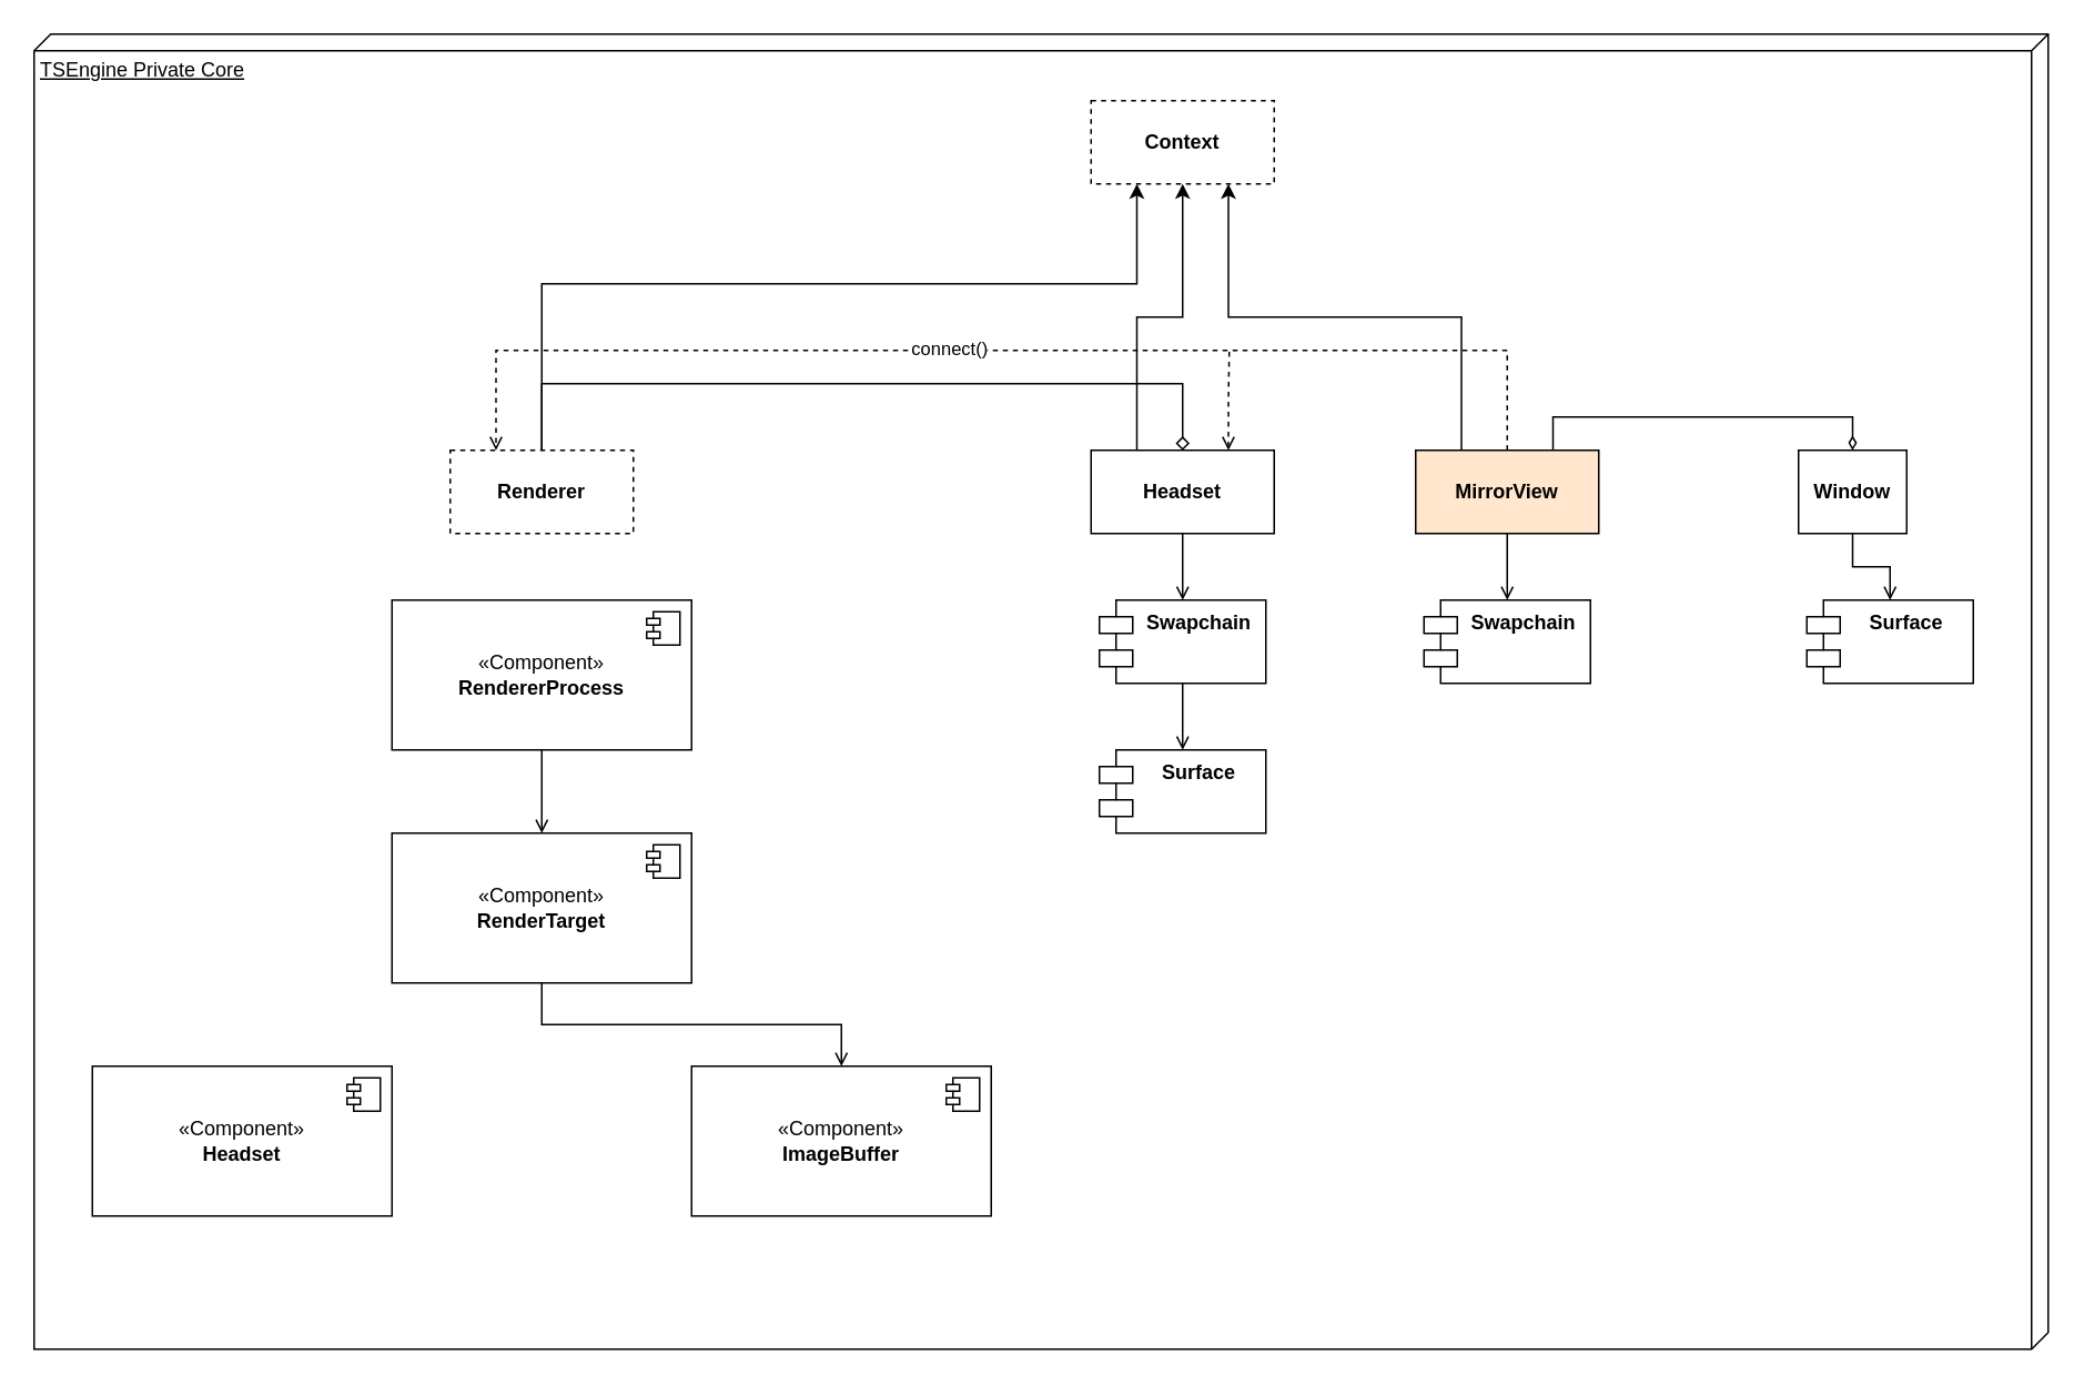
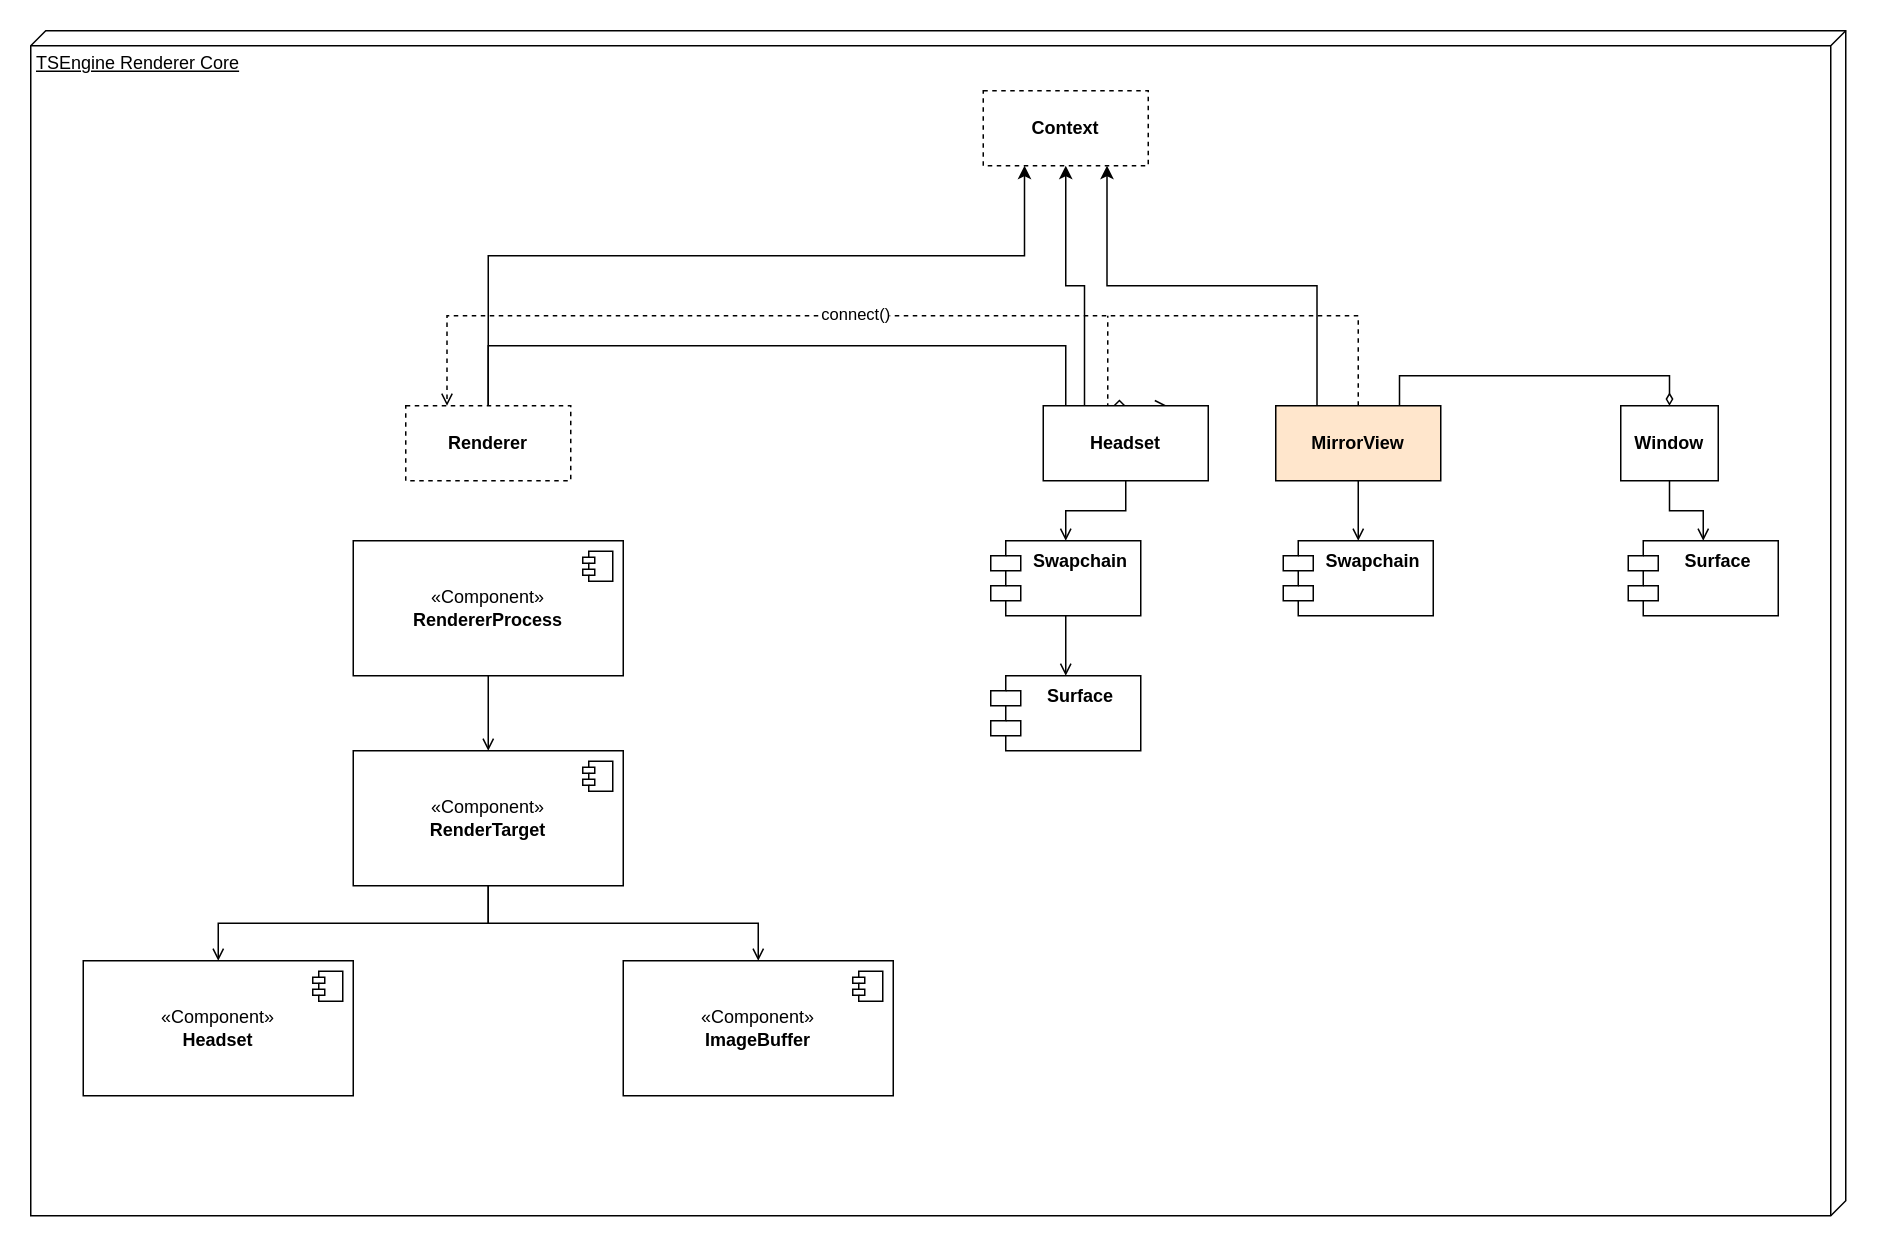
  <mxCell id="0" />
  <mxCell id="1" parent="0" />
- <mxCell id="2" value="TSEngine Private Core" style="verticalAlign=top;align=left;spacingTop=8;spacingLeft=2;spacingRight=12;shape=cube;size=10;direction=south;fontStyle=4;html=1;whiteSpace=wrap;" vertex="1" parent="1"><mxGeometry x="20" y="20" width="1210" height="790" as="geometry" /></mxCell>
+ <mxCell id="2" value="TSEngine Renderer Core" style="verticalAlign=top;align=left;spacingTop=8;spacingLeft=2;spacingRight=12;shape=cube;size=10;direction=south;fontStyle=4;html=1;whiteSpace=wrap;" vertex="1" parent="1"><mxGeometry x="20" y="20" width="1210" height="790" as="geometry" /></mxCell>
  <mxCell id="3" style="edgeStyle=orthogonalEdgeStyle;rounded=0;orthogonalLoop=1;jettySize=auto;html=1;entryX=0.5;entryY=0;entryDx=0;entryDy=0;endArrow=diamond;endFill=0;" edge="1" parent="1" source="5" target="9"><mxGeometry relative="1" as="geometry"><Array as="points"><mxPoint x="325" y="230" /><mxPoint x="710" y="230" /></Array></mxGeometry></mxCell>
  <mxCell id="4" style="edgeStyle=orthogonalEdgeStyle;rounded=0;orthogonalLoop=1;jettySize=auto;html=1;entryX=0.25;entryY=1;entryDx=0;entryDy=0;" edge="1" parent="1" source="5" target="34"><mxGeometry relative="1" as="geometry"><Array as="points"><mxPoint x="325" y="170" /><mxPoint x="683" y="170" /></Array></mxGeometry></mxCell>
  <mxCell id="5" value="Renderer" style="html=1;whiteSpace=wrap;fontStyle=1;dashed=1;" vertex="1" parent="1"><mxGeometry x="270" y="270" width="110" height="50" as="geometry" /></mxCell>
  <mxCell id="6" style="edgeStyle=orthogonalEdgeStyle;rounded=0;orthogonalLoop=1;jettySize=auto;html=1;entryX=0.5;entryY=0;entryDx=0;entryDy=0;endArrow=open;endFill=0;" edge="1" parent="1" source="9" target="22"><mxGeometry relative="1" as="geometry" /></mxCell>
  <mxCell id="7" style="edgeStyle=orthogonalEdgeStyle;rounded=0;orthogonalLoop=1;jettySize=auto;html=1;exitX=0.75;exitY=0;exitDx=0;exitDy=0;endArrow=none;endFill=0;startArrow=open;startFill=0;dashed=1;" edge="1" parent="1" source="9"><mxGeometry relative="1" as="geometry"><mxPoint x="738" y="210" as="targetPoint" /><Array as="points"><mxPoint x="738" y="241" /><mxPoint x="738" y="241" /></Array></mxGeometry></mxCell>
  <mxCell id="8" style="edgeStyle=orthogonalEdgeStyle;rounded=0;orthogonalLoop=1;jettySize=auto;html=1;exitX=0.25;exitY=0;exitDx=0;exitDy=0;entryX=0.5;entryY=1;entryDx=0;entryDy=0;" edge="1" parent="1" source="9" target="34"><mxGeometry relative="1" as="geometry" /></mxCell>
- <mxCell id="9" value="Headset" style="html=1;whiteSpace=wrap;fontStyle=1" vertex="1" parent="1"><mxGeometry x="655" y="270" width="110" height="50" as="geometry" /></mxCell>
+ <mxCell id="9" value="Headset" style="html=1;whiteSpace=wrap;fontStyle=1" vertex="1" parent="1"><mxGeometry x="695" y="270" width="110" height="50" as="geometry" /></mxCell>
  <mxCell id="10" style="edgeStyle=orthogonalEdgeStyle;rounded=0;orthogonalLoop=1;jettySize=auto;html=1;entryX=0.5;entryY=0;entryDx=0;entryDy=0;endArrow=open;endFill=0;" edge="1" parent="1" source="11" target="15"><mxGeometry relative="1" as="geometry" /></mxCell>
  <mxCell id="11" value="«Component»&lt;br style=&quot;border-color: var(--border-color);&quot;&gt;&lt;b&gt;RendererProcess&lt;/b&gt;" style="html=1;dropTarget=0;whiteSpace=wrap;" vertex="1" parent="1"><mxGeometry x="235" y="360" width="180" height="90" as="geometry" /></mxCell>
  <mxCell id="12" value="" style="shape=module;jettyWidth=8;jettyHeight=4;" vertex="1" parent="11"><mxGeometry x="1" width="20" height="20" relative="1" as="geometry"><mxPoint x="-27" y="7" as="offset" /></mxGeometry></mxCell>
+ <mxCell id="13" style="edgeStyle=orthogonalEdgeStyle;rounded=0;orthogonalLoop=1;jettySize=auto;html=1;entryX=0.5;entryY=0;entryDx=0;entryDy=0;endArrow=open;endFill=0;" edge="1" parent="1" source="15" target="17"><mxGeometry relative="1" as="geometry" /></mxCell>
  <mxCell id="14" style="edgeStyle=orthogonalEdgeStyle;rounded=0;orthogonalLoop=1;jettySize=auto;html=1;entryX=0.5;entryY=0;entryDx=0;entryDy=0;endArrow=open;endFill=0;" edge="1" parent="1" source="15" target="19"><mxGeometry relative="1" as="geometry" /></mxCell>
  <mxCell id="15" value="«Component»&lt;br style=&quot;border-color: var(--border-color);&quot;&gt;&lt;b&gt;RenderTarget&lt;/b&gt;" style="html=1;dropTarget=0;whiteSpace=wrap;" vertex="1" parent="1"><mxGeometry x="235" y="500" width="180" height="90" as="geometry" /></mxCell>
  <mxCell id="16" value="" style="shape=module;jettyWidth=8;jettyHeight=4;" vertex="1" parent="15"><mxGeometry x="1" width="20" height="20" relative="1" as="geometry"><mxPoint x="-27" y="7" as="offset" /></mxGeometry></mxCell>
  <mxCell id="17" value="«Component»&lt;br style=&quot;border-color: var(--border-color);&quot;&gt;&lt;b&gt;Headset&lt;/b&gt;" style="html=1;dropTarget=0;whiteSpace=wrap;" vertex="1" parent="1"><mxGeometry x="55" y="640" width="180" height="90" as="geometry" /></mxCell>
  <mxCell id="18" value="" style="shape=module;jettyWidth=8;jettyHeight=4;" vertex="1" parent="17"><mxGeometry x="1" width="20" height="20" relative="1" as="geometry"><mxPoint x="-27" y="7" as="offset" /></mxGeometry></mxCell>
  <mxCell id="19" value="«Component»&lt;br style=&quot;border-color: var(--border-color);&quot;&gt;&lt;b&gt;ImageBuffer&lt;/b&gt;" style="html=1;dropTarget=0;whiteSpace=wrap;" vertex="1" parent="1"><mxGeometry x="415" y="640" width="180" height="90" as="geometry" /></mxCell>
  <mxCell id="20" value="" style="shape=module;jettyWidth=8;jettyHeight=4;" vertex="1" parent="19"><mxGeometry x="1" width="20" height="20" relative="1" as="geometry"><mxPoint x="-27" y="7" as="offset" /></mxGeometry></mxCell>
  <mxCell id="21" style="edgeStyle=orthogonalEdgeStyle;rounded=0;orthogonalLoop=1;jettySize=auto;html=1;entryX=0.5;entryY=0;entryDx=0;entryDy=0;endArrow=open;endFill=0;" edge="1" parent="1" source="22" target="33"><mxGeometry relative="1" as="geometry" /></mxCell>
  <mxCell id="22" value="Swapchain" style="shape=module;align=left;spacingLeft=20;align=center;verticalAlign=top;whiteSpace=wrap;html=1;fontStyle=1" vertex="1" parent="1"><mxGeometry x="660" y="360" width="100" height="50" as="geometry" /></mxCell>
  <mxCell id="23" style="edgeStyle=orthogonalEdgeStyle;rounded=0;orthogonalLoop=1;jettySize=auto;html=1;entryX=0.5;entryY=0;entryDx=0;entryDy=0;endArrow=open;endFill=0;" edge="1" parent="1" source="28" target="29"><mxGeometry relative="1" as="geometry" /></mxCell>
  <mxCell id="24" style="edgeStyle=orthogonalEdgeStyle;rounded=0;orthogonalLoop=1;jettySize=auto;html=1;entryX=0.25;entryY=0;entryDx=0;entryDy=0;endArrow=open;endFill=0;dashed=1;" edge="1" parent="1" source="28" target="5"><mxGeometry relative="1" as="geometry"><Array as="points"><mxPoint x="905" y="210" /><mxPoint x="298" y="210" /></Array></mxGeometry></mxCell>
  <mxCell id="25" value="connect()" style="edgeLabel;html=1;align=center;verticalAlign=middle;resizable=0;points=[];" vertex="1" connectable="0" parent="24"><mxGeometry x="0.088" y="-2" relative="1" as="geometry"><mxPoint as="offset" /></mxGeometry></mxCell>
  <mxCell id="26" style="edgeStyle=orthogonalEdgeStyle;rounded=0;orthogonalLoop=1;jettySize=auto;html=1;exitX=0.75;exitY=0;exitDx=0;exitDy=0;entryX=0.5;entryY=0;entryDx=0;entryDy=0;endArrow=diamondThin;endFill=0;" edge="1" parent="1" source="28" target="31"><mxGeometry relative="1" as="geometry" /></mxCell>
  <mxCell id="27" style="edgeStyle=orthogonalEdgeStyle;rounded=0;orthogonalLoop=1;jettySize=auto;html=1;exitX=0.25;exitY=0;exitDx=0;exitDy=0;entryX=0.75;entryY=1;entryDx=0;entryDy=0;" edge="1" parent="1" source="28" target="34"><mxGeometry relative="1" as="geometry" /></mxCell>
  <mxCell id="28" value="MirrorView" style="html=1;whiteSpace=wrap;fontStyle=1;fillColor=#ffe6cc;" vertex="1" parent="1"><mxGeometry x="850" y="270" width="110" height="50" as="geometry" /></mxCell>
  <mxCell id="29" value="Swapchain" style="shape=module;align=left;spacingLeft=20;align=center;verticalAlign=top;whiteSpace=wrap;html=1;fontStyle=1" vertex="1" parent="1"><mxGeometry x="855" y="360" width="100" height="50" as="geometry" /></mxCell>
  <mxCell id="30" style="edgeStyle=orthogonalEdgeStyle;rounded=0;orthogonalLoop=1;jettySize=auto;html=1;entryX=0.5;entryY=0;entryDx=0;entryDy=0;endArrow=open;endFill=0;" edge="1" parent="1" source="31" target="32"><mxGeometry relative="1" as="geometry" /></mxCell>
  <mxCell id="31" value="Window" style="html=1;whiteSpace=wrap;fontStyle=1" vertex="1" parent="1"><mxGeometry x="1080" y="270" width="65" height="50" as="geometry" /></mxCell>
  <mxCell id="32" value="Surface" style="shape=module;align=left;spacingLeft=20;align=center;verticalAlign=top;whiteSpace=wrap;html=1;fontStyle=1" vertex="1" parent="1"><mxGeometry x="1085" y="360" width="100" height="50" as="geometry" /></mxCell>
  <mxCell id="33" value="Surface" style="shape=module;align=left;spacingLeft=20;align=center;verticalAlign=top;whiteSpace=wrap;html=1;fontStyle=1" vertex="1" parent="1"><mxGeometry x="660" y="450" width="100" height="50" as="geometry" /></mxCell>
  <mxCell id="34" value="Context" style="html=1;whiteSpace=wrap;fontStyle=1;dashed=1;" vertex="1" parent="1"><mxGeometry x="655" y="60" width="110" height="50" as="geometry" /></mxCell>
